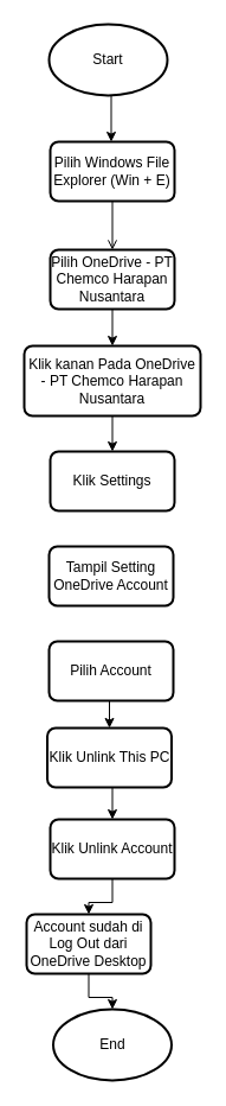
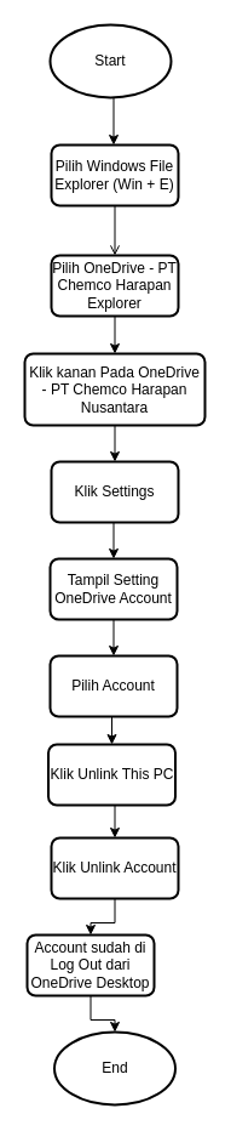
  <mxCell id="0" />
  <mxCell id="1" parent="0" />
  <mxCell id="2" style="edgeStyle=orthogonalEdgeStyle;rounded=0;orthogonalLoop=1;jettySize=auto;html=1;exitX=0.5;exitY=1;exitDx=0;exitDy=0;exitPerimeter=0;" edge="1" parent="1"><mxGeometry relative="1" as="geometry"><mxPoint x="90" y="80" as="sourcePoint" /><mxPoint x="93.514" y="119" as="targetPoint" /></mxGeometry></mxCell>
  <mxCell id="3" value="Start" style="strokeWidth=2;html=1;shape=mxgraph.flowchart.start_1;whiteSpace=wrap;" vertex="1" parent="1"><mxGeometry x="41" y="20" width="100" height="60" as="geometry" /></mxCell>
  <mxCell id="4" style="edgeStyle=orthogonalEdgeStyle;rounded=0;orthogonalLoop=1;jettySize=auto;html=1;exitX=0.5;exitY=1;exitDx=0;exitDy=0;entryX=0.5;entryY=0;entryDx=0;entryDy=0;endArrow=open;" edge="1" parent="1" source="5" target="7"><mxGeometry relative="1" as="geometry" /></mxCell>
  <mxCell id="5" value="Pilih Windows File Explorer (Win + E)" style="rounded=1;whiteSpace=wrap;html=1;absoluteArcSize=1;arcSize=14;strokeWidth=2;" vertex="1" parent="1"><mxGeometry x="42" y="119" width="105" height="50" as="geometry" /></mxCell>
  <mxCell id="6" style="edgeStyle=orthogonalEdgeStyle;rounded=0;orthogonalLoop=1;jettySize=auto;html=1;exitX=0.5;exitY=1;exitDx=0;exitDy=0;entryX=0.5;entryY=0;entryDx=0;entryDy=0;" edge="1" parent="1" source="7" target="9"><mxGeometry relative="1" as="geometry" /></mxCell>
- <mxCell id="7" value="Pilih OneDrive - PT Chemco Harapan Nusantara" style="rounded=1;whiteSpace=wrap;html=1;absoluteArcSize=1;arcSize=14;strokeWidth=2;" vertex="1" parent="1"><mxGeometry x="42" y="210" width="105" height="50" as="geometry" /></mxCell>
+ <mxCell id="7" value="Pilih OneDrive - PT Chemco Harapan Explorer" style="rounded=1;whiteSpace=wrap;html=1;absoluteArcSize=1;arcSize=14;strokeWidth=2;" vertex="1" parent="1"><mxGeometry x="42" y="210" width="105" height="50" as="geometry" /></mxCell>
  <mxCell id="8" style="edgeStyle=orthogonalEdgeStyle;rounded=0;orthogonalLoop=1;jettySize=auto;html=1;exitX=0.5;exitY=1;exitDx=0;exitDy=0;entryX=0.5;entryY=0;entryDx=0;entryDy=0;" edge="1" parent="1" source="9" target="11"><mxGeometry relative="1" as="geometry" /></mxCell>
  <mxCell id="9" value="Klik kanan Pada OneDrive - PT Chemco Harapan Nusantara" style="rounded=1;whiteSpace=wrap;html=1;absoluteArcSize=1;arcSize=14;strokeWidth=2;" vertex="1" parent="1"><mxGeometry x="20" y="291" width="149" height="59" as="geometry" /></mxCell>
+ <mxCell id="10" style="edgeStyle=orthogonalEdgeStyle;rounded=0;orthogonalLoop=1;jettySize=auto;html=1;exitX=0.5;exitY=1;exitDx=0;exitDy=0;entryX=0.5;entryY=0;entryDx=0;entryDy=0;" edge="1" parent="1" source="11" target="13"><mxGeometry relative="1" as="geometry" /></mxCell>
  <mxCell id="11" value="Klik Settings" style="rounded=1;whiteSpace=wrap;html=1;absoluteArcSize=1;arcSize=14;strokeWidth=2;" vertex="1" parent="1"><mxGeometry x="42" y="380" width="105" height="50" as="geometry" /></mxCell>
+ <mxCell id="12" style="edgeStyle=orthogonalEdgeStyle;rounded=0;orthogonalLoop=1;jettySize=auto;html=1;exitX=0.5;exitY=1;exitDx=0;exitDy=0;entryX=0.5;entryY=0;entryDx=0;entryDy=0;" edge="1" parent="1" source="13" target="15"><mxGeometry relative="1" as="geometry" /></mxCell>
  <mxCell id="13" value="Tampil Setting OneDrive Account" style="rounded=1;whiteSpace=wrap;html=1;absoluteArcSize=1;arcSize=14;strokeWidth=2;" vertex="1" parent="1"><mxGeometry x="41" y="460" width="105" height="50" as="geometry" /></mxCell>
  <mxCell id="14" style="edgeStyle=orthogonalEdgeStyle;rounded=0;orthogonalLoop=1;jettySize=auto;html=1;exitX=0.5;exitY=1;exitDx=0;exitDy=0;entryX=0.5;entryY=0;entryDx=0;entryDy=0;" edge="1" parent="1" source="15" target="17"><mxGeometry relative="1" as="geometry" /></mxCell>
  <mxCell id="15" value="Pilih Account" style="rounded=1;whiteSpace=wrap;html=1;absoluteArcSize=1;arcSize=14;strokeWidth=2;" vertex="1" parent="1"><mxGeometry x="41" y="540" width="105" height="50" as="geometry" /></mxCell>
  <mxCell id="16" style="edgeStyle=orthogonalEdgeStyle;rounded=0;orthogonalLoop=1;jettySize=auto;html=1;exitX=0.5;exitY=1;exitDx=0;exitDy=0;entryX=0.5;entryY=0;entryDx=0;entryDy=0;" edge="1" parent="1" source="17" target="19"><mxGeometry relative="1" as="geometry" /></mxCell>
  <mxCell id="17" value="Klik Unlink This PC" style="rounded=1;whiteSpace=wrap;html=1;absoluteArcSize=1;arcSize=14;strokeWidth=2;" vertex="1" parent="1"><mxGeometry x="39.5" y="613" width="105" height="50" as="geometry" /></mxCell>
  <mxCell id="18" style="edgeStyle=orthogonalEdgeStyle;rounded=0;orthogonalLoop=1;jettySize=auto;html=1;exitX=0.5;exitY=1;exitDx=0;exitDy=0;" edge="1" parent="1" source="19" target="21"><mxGeometry relative="1" as="geometry" /></mxCell>
  <mxCell id="19" value="Klik Unlink Account" style="rounded=1;whiteSpace=wrap;html=1;absoluteArcSize=1;arcSize=14;strokeWidth=2;" vertex="1" parent="1"><mxGeometry x="42" y="690" width="105" height="50" as="geometry" /></mxCell>
  <mxCell id="20" style="edgeStyle=orthogonalEdgeStyle;rounded=0;orthogonalLoop=1;jettySize=auto;html=1;exitX=0.5;exitY=1;exitDx=0;exitDy=0;" edge="1" parent="1" source="21" target="22"><mxGeometry relative="1" as="geometry" /></mxCell>
  <mxCell id="21" value="Account sudah di Log Out dari OneDrive Desktop" style="rounded=1;whiteSpace=wrap;html=1;absoluteArcSize=1;arcSize=14;strokeWidth=2;" vertex="1" parent="1"><mxGeometry x="22" y="770" width="105" height="50" as="geometry" /></mxCell>
  <mxCell id="22" value="End" style="strokeWidth=2;html=1;shape=mxgraph.flowchart.start_1;whiteSpace=wrap;" vertex="1" parent="1"><mxGeometry x="44.5" y="850" width="100" height="60" as="geometry" /></mxCell>
